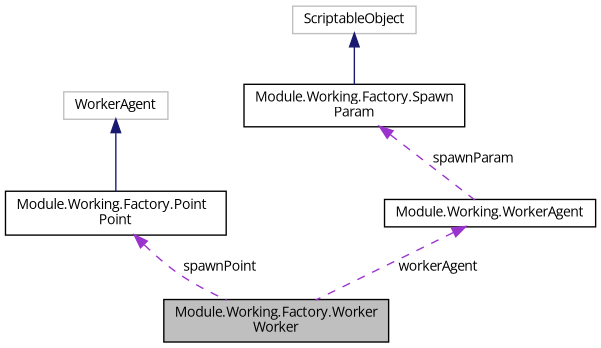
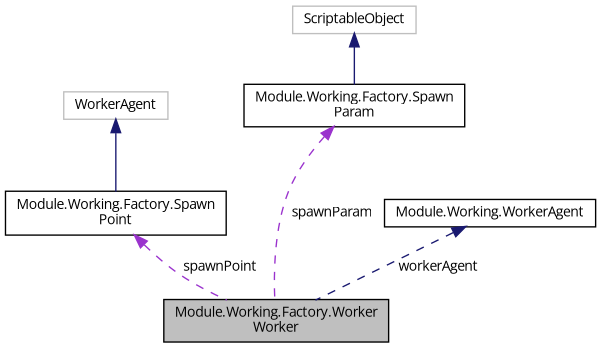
  digraph {
    fontname="Open Sans"
    rankdir=TB
    node [color=black fillcolor=white fontname="Open Sans" fontsize=10 shape=record style=filled]
    edge [color=darkorchid3 dir=back fontname="Open Sans" fontsize=10 labelfontname=Helvetica labelfontsize=10 style=dashed]
    n1 [fillcolor=grey75 fontcolor=black height=0.2 label="Module.Working.Factory.Worker\lWorker" width=0.4]
-   n2 [height=0.2 label="Module.Working.Factory.Point\lPoint" width=0.4]
+   n2 [height=0.2 label="Module.Working.Factory.Spawn\lPoint" width=0.4]
    n3 [color=grey75 height=0.2 label=WorkerAgent width=0.4]
    n4 [height=0.2 label="Module.Working.WorkerAgent" width=0.4]
    n5 [height=0.2 label="Module.Working.Factory.Spawn\lParam" width=0.4]
    n6 [color=grey75 height=0.2 label=ScriptableObject width=0.4]
    n2 -> n1 [label=" spawnPoint"]
    n3 -> n2 [color=midnightblue style=solid]
-   n4 -> n1 [label=" workerAgent"]
-   n5 -> n4 [label=" spawnParam"]
+   n4 -> n1 [color=midnightblue label=" workerAgent"]
+   n5 -> n1 [label=" spawnParam"]
    n6 -> n5 [color=midnightblue style=solid]
  }
